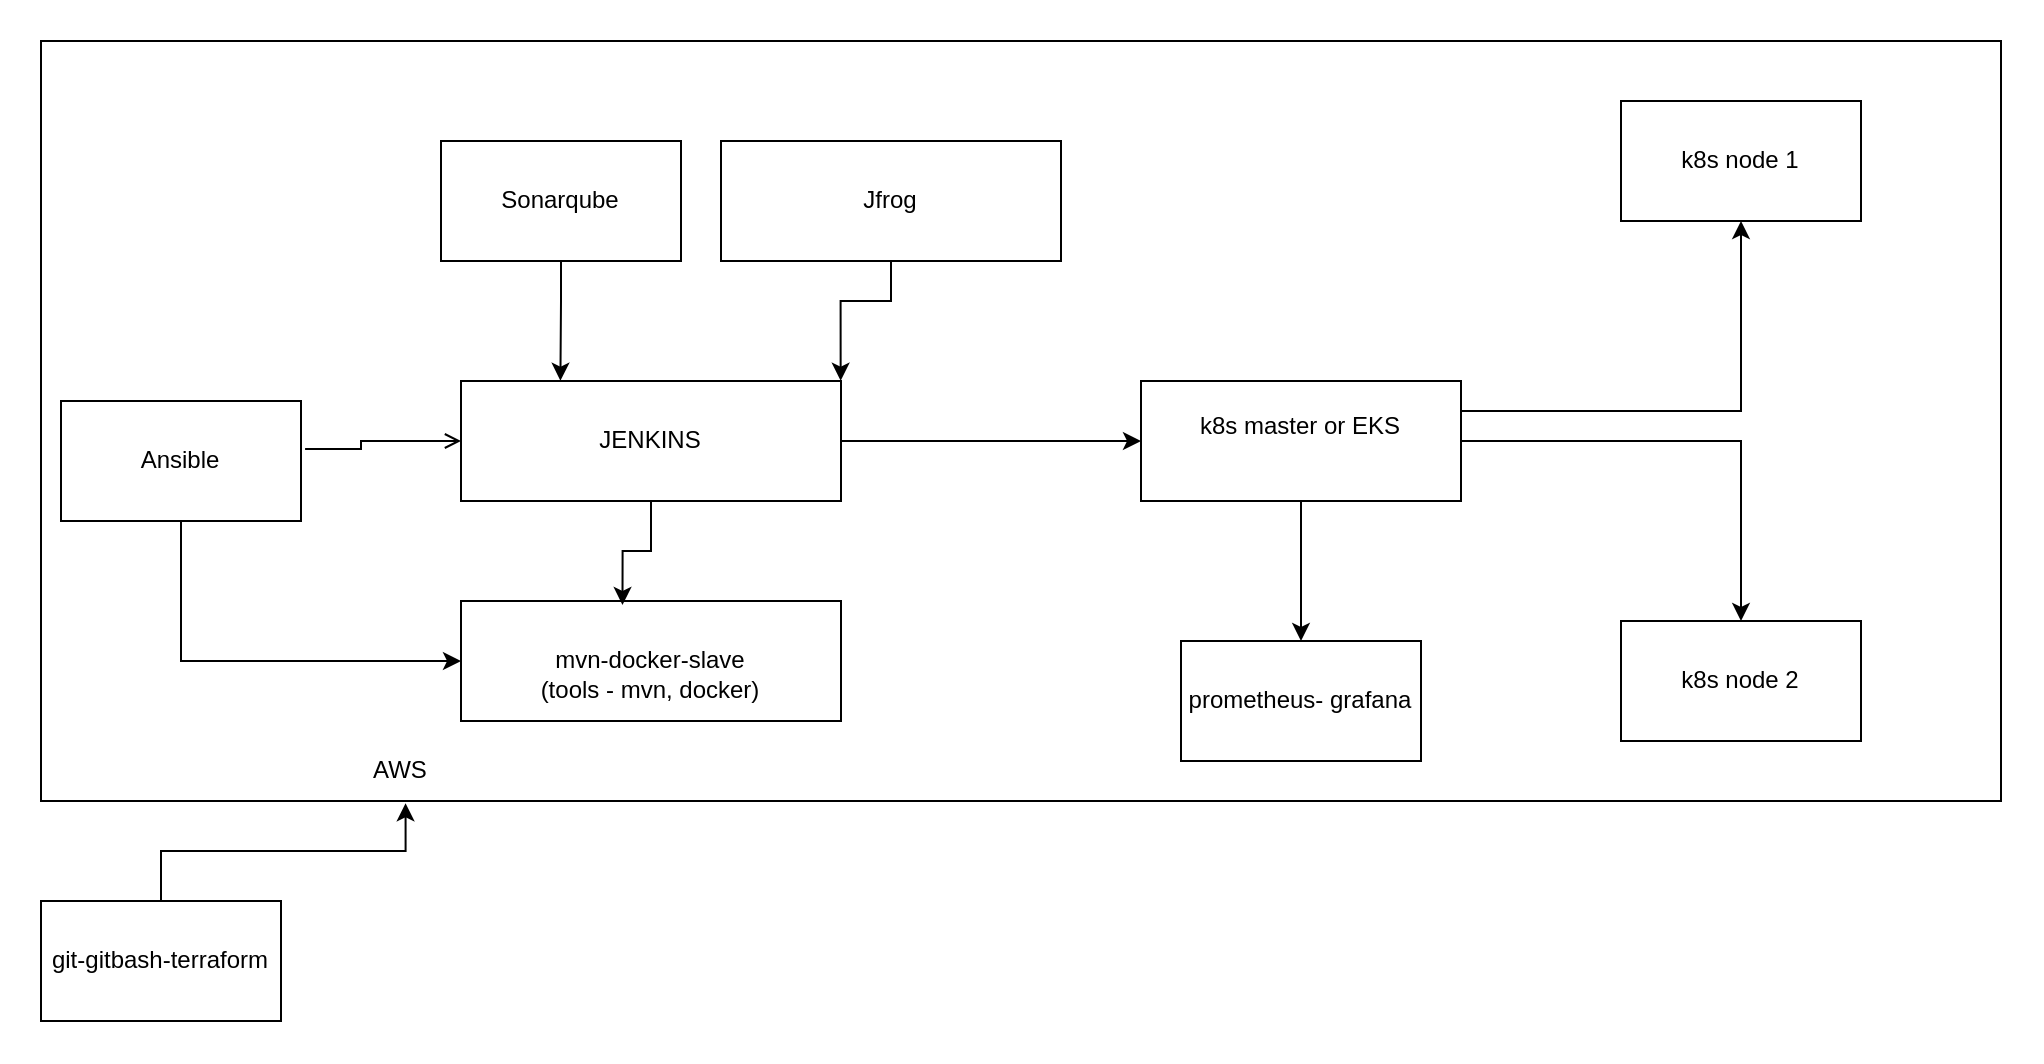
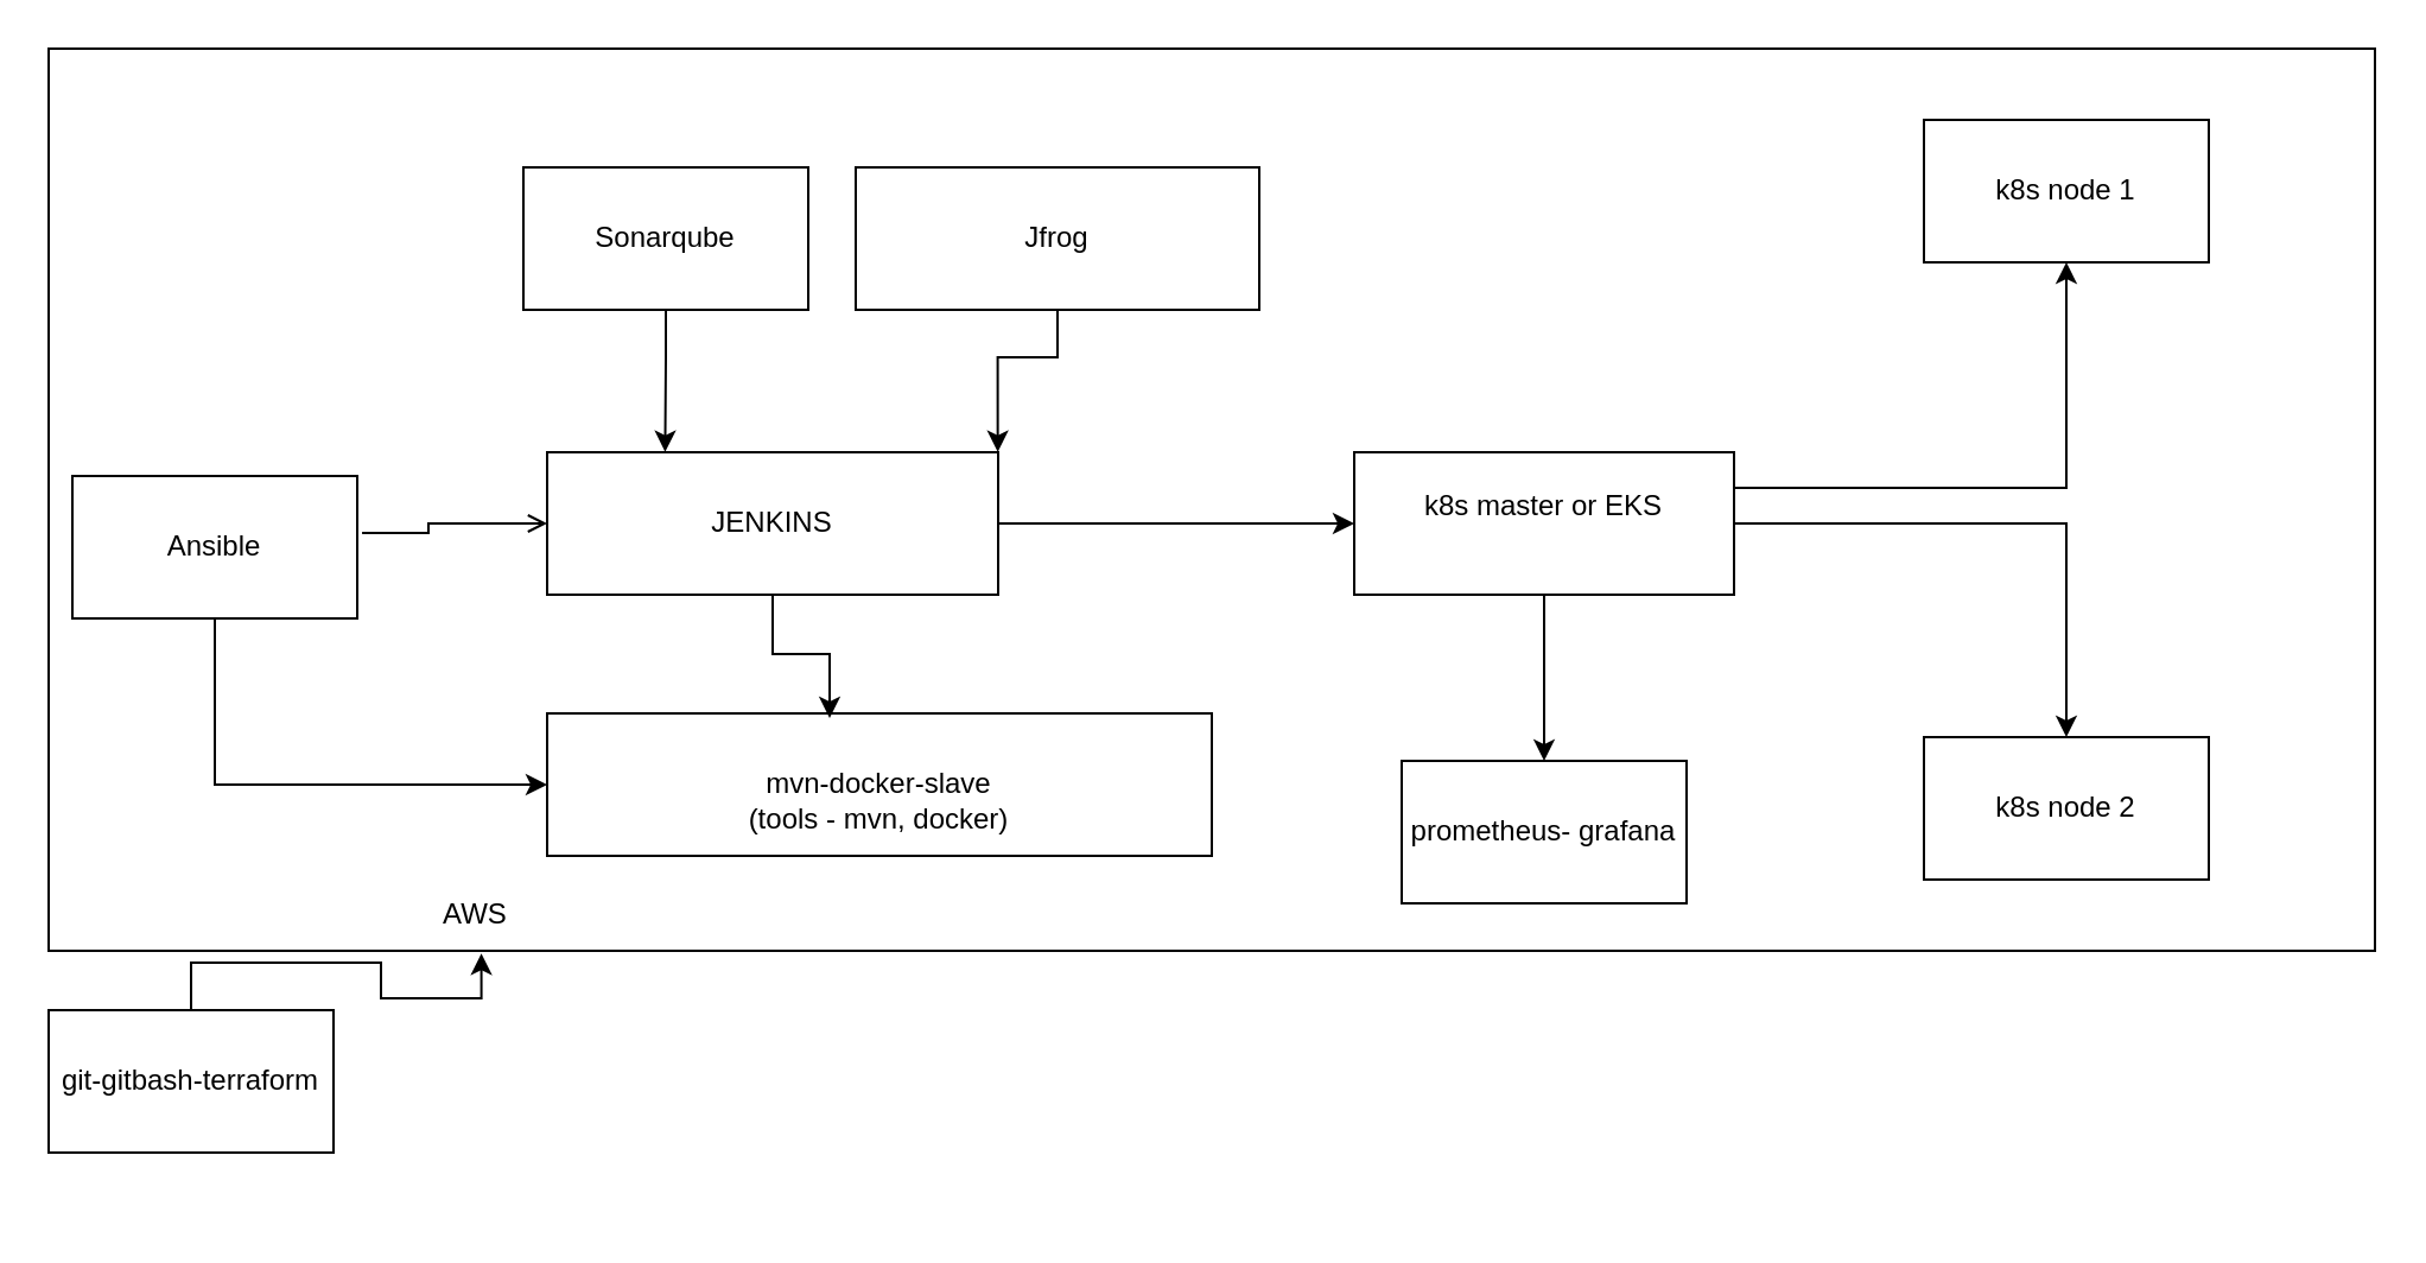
  <mxCell id="0" />
  <mxCell id="1" parent="0" />
  <mxCell id="2" value="" style="rounded=0;whiteSpace=wrap;html=1;" vertex="1" parent="1"><mxGeometry x="20" y="20" width="980" height="380" as="geometry" /></mxCell>
  <mxCell id="3" value="k8s node 1" style="rounded=0;whiteSpace=wrap;html=1;" parent="1" vertex="1"><mxGeometry x="810" y="50" width="120" height="60" as="geometry" /></mxCell>
  <mxCell id="4" value="k8s node 2" style="rounded=0;whiteSpace=wrap;html=1;" parent="1" vertex="1"><mxGeometry x="810" y="310" width="120" height="60" as="geometry" /></mxCell>
  <mxCell id="5" style="edgeStyle=orthogonalEdgeStyle;rounded=0;orthogonalLoop=1;jettySize=auto;html=1;exitX=1;exitY=0.25;exitDx=0;exitDy=0;entryX=0.5;entryY=1;entryDx=0;entryDy=0;" parent="1" source="8" target="3" edge="1"><mxGeometry relative="1" as="geometry" /></mxCell>
  <mxCell id="6" style="edgeStyle=orthogonalEdgeStyle;rounded=0;orthogonalLoop=1;jettySize=auto;html=1;exitX=1;exitY=0.5;exitDx=0;exitDy=0;entryX=0.5;entryY=0;entryDx=0;entryDy=0;" parent="1" source="8" target="4" edge="1"><mxGeometry relative="1" as="geometry" /></mxCell>
  <mxCell id="7" style="edgeStyle=orthogonalEdgeStyle;rounded=0;orthogonalLoop=1;jettySize=auto;html=1;exitX=0.5;exitY=1;exitDx=0;exitDy=0;" parent="1" source="8" target="15" edge="1"><mxGeometry relative="1" as="geometry" /></mxCell>
  <mxCell id="8" value="&lt;div&gt;&lt;br&gt;&lt;/div&gt;&lt;div&gt;k8s master or EKS&lt;br&gt;&lt;/div&gt;&lt;div&gt;&lt;br&gt;&lt;/div&gt;&lt;div&gt;&lt;br&gt;&lt;/div&gt;" style="rounded=0;whiteSpace=wrap;html=1;" parent="1" vertex="1"><mxGeometry x="570" y="190" width="160" height="60" as="geometry" /></mxCell>
  <mxCell id="9" style="edgeStyle=orthogonalEdgeStyle;rounded=0;orthogonalLoop=1;jettySize=auto;html=1;" parent="1" source="10" target="8" edge="1"><mxGeometry relative="1" as="geometry" /></mxCell>
  <mxCell id="10" value="JENKINS" style="rounded=0;whiteSpace=wrap;html=1;" parent="1" vertex="1"><mxGeometry x="230" y="190" width="190" height="60" as="geometry" /></mxCell>
  <mxCell id="11" style="edgeStyle=orthogonalEdgeStyle;rounded=0;orthogonalLoop=1;jettySize=auto;html=1;entryX=0.186;entryY=1.003;entryDx=0;entryDy=0;entryPerimeter=0;" edge="1" parent="1" source="12" target="2"><mxGeometry relative="1" as="geometry"><mxPoint x="210" y="420" as="targetPoint" /></mxGeometry></mxCell>
- <mxCell id="12" value="git-gitbash-terraform" style="rounded=0;whiteSpace=wrap;html=1;" parent="1" vertex="1"><mxGeometry x="20" y="450" width="120" height="60" as="geometry" /></mxCell>
- <mxCell id="13" value="&lt;div&gt;&lt;br&gt;&lt;/div&gt;&lt;div&gt;mvn-docker-slave&lt;/div&gt;&lt;div&gt;(tools - mvn, docker)&lt;br&gt;&lt;/div&gt;" style="rounded=0;whiteSpace=wrap;html=1;" parent="1" vertex="1"><mxGeometry x="230" y="300" width="190" height="60" as="geometry" /></mxCell>
+ <mxCell id="12" value="git-gitbash-terraform" style="rounded=0;whiteSpace=wrap;html=1;" parent="1" vertex="1"><mxGeometry x="20" y="425" width="120" height="60" as="geometry" /></mxCell>
+ <mxCell id="13" value="&lt;div&gt;&lt;br&gt;&lt;/div&gt;&lt;div&gt;mvn-docker-slave&lt;/div&gt;&lt;div&gt;(tools - mvn, docker)&lt;br&gt;&lt;/div&gt;" style="rounded=0;whiteSpace=wrap;html=1;" parent="1" vertex="1"><mxGeometry x="230" y="300" width="280" height="60" as="geometry" /></mxCell>
  <mxCell id="14" style="edgeStyle=orthogonalEdgeStyle;rounded=0;orthogonalLoop=1;jettySize=auto;html=1;exitX=0.5;exitY=1;exitDx=0;exitDy=0;entryX=0.425;entryY=0.033;entryDx=0;entryDy=0;entryPerimeter=0;" parent="1" source="10" target="13" edge="1"><mxGeometry relative="1" as="geometry" /></mxCell>
  <mxCell id="15" value="prometheus- grafana" style="rounded=0;whiteSpace=wrap;html=1;" parent="1" vertex="1"><mxGeometry x="590" y="320" width="120" height="60" as="geometry" /></mxCell>
  <mxCell id="16" style="edgeStyle=orthogonalEdgeStyle;rounded=0;orthogonalLoop=1;jettySize=auto;html=1;exitX=1.017;exitY=0.4;exitDx=0;exitDy=0;entryX=0;entryY=0.5;entryDx=0;entryDy=0;exitPerimeter=0;endArrow=open;" edge="1" parent="1" source="18" target="10"><mxGeometry relative="1" as="geometry"><Array as="points"><mxPoint x="180" y="224" /><mxPoint x="180" y="220" /></Array></mxGeometry></mxCell>
  <mxCell id="17" style="edgeStyle=orthogonalEdgeStyle;rounded=0;orthogonalLoop=1;jettySize=auto;html=1;exitX=0.5;exitY=1;exitDx=0;exitDy=0;entryX=0;entryY=0.5;entryDx=0;entryDy=0;" edge="1" parent="1" source="18" target="13"><mxGeometry relative="1" as="geometry" /></mxCell>
  <mxCell id="18" value="Ansible" style="rounded=0;whiteSpace=wrap;html=1;" vertex="1" parent="1"><mxGeometry x="30" y="200" width="120" height="60" as="geometry" /></mxCell>
  <mxCell id="19" value="AWS" style="text;html=1;align=center;verticalAlign=middle;whiteSpace=wrap;rounded=0;" vertex="1" parent="1"><mxGeometry x="170" y="370" width="60" height="30" as="geometry" /></mxCell>
  <mxCell id="20" value="Jfrog" style="rounded=0;whiteSpace=wrap;html=1;" vertex="1" parent="1"><mxGeometry x="360" y="70" width="170" height="60" as="geometry" /></mxCell>
  <mxCell id="21" value="Sonarqube" style="rounded=0;whiteSpace=wrap;html=1;" vertex="1" parent="1"><mxGeometry x="220" y="70" width="120" height="60" as="geometry" /></mxCell>
  <mxCell id="22" style="edgeStyle=orthogonalEdgeStyle;rounded=0;orthogonalLoop=1;jettySize=auto;html=1;entryX=0.265;entryY=0.447;entryDx=0;entryDy=0;entryPerimeter=0;" edge="1" parent="1" source="21" target="2"><mxGeometry relative="1" as="geometry" /></mxCell>
  <mxCell id="23" style="edgeStyle=orthogonalEdgeStyle;rounded=0;orthogonalLoop=1;jettySize=auto;html=1;entryX=0.408;entryY=0.447;entryDx=0;entryDy=0;entryPerimeter=0;" edge="1" parent="1" source="20" target="2"><mxGeometry relative="1" as="geometry" /></mxCell>
